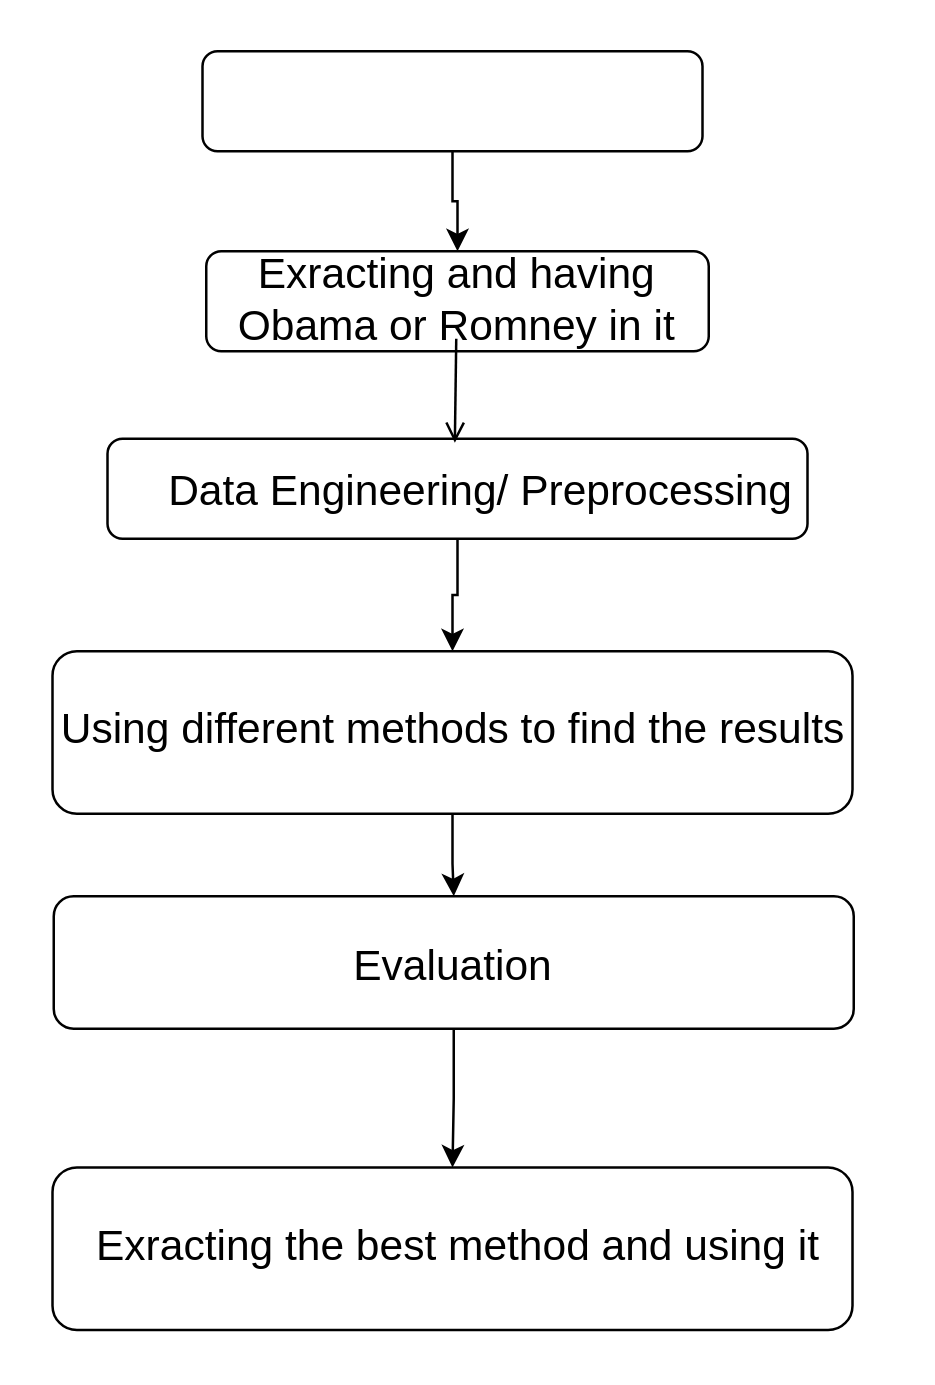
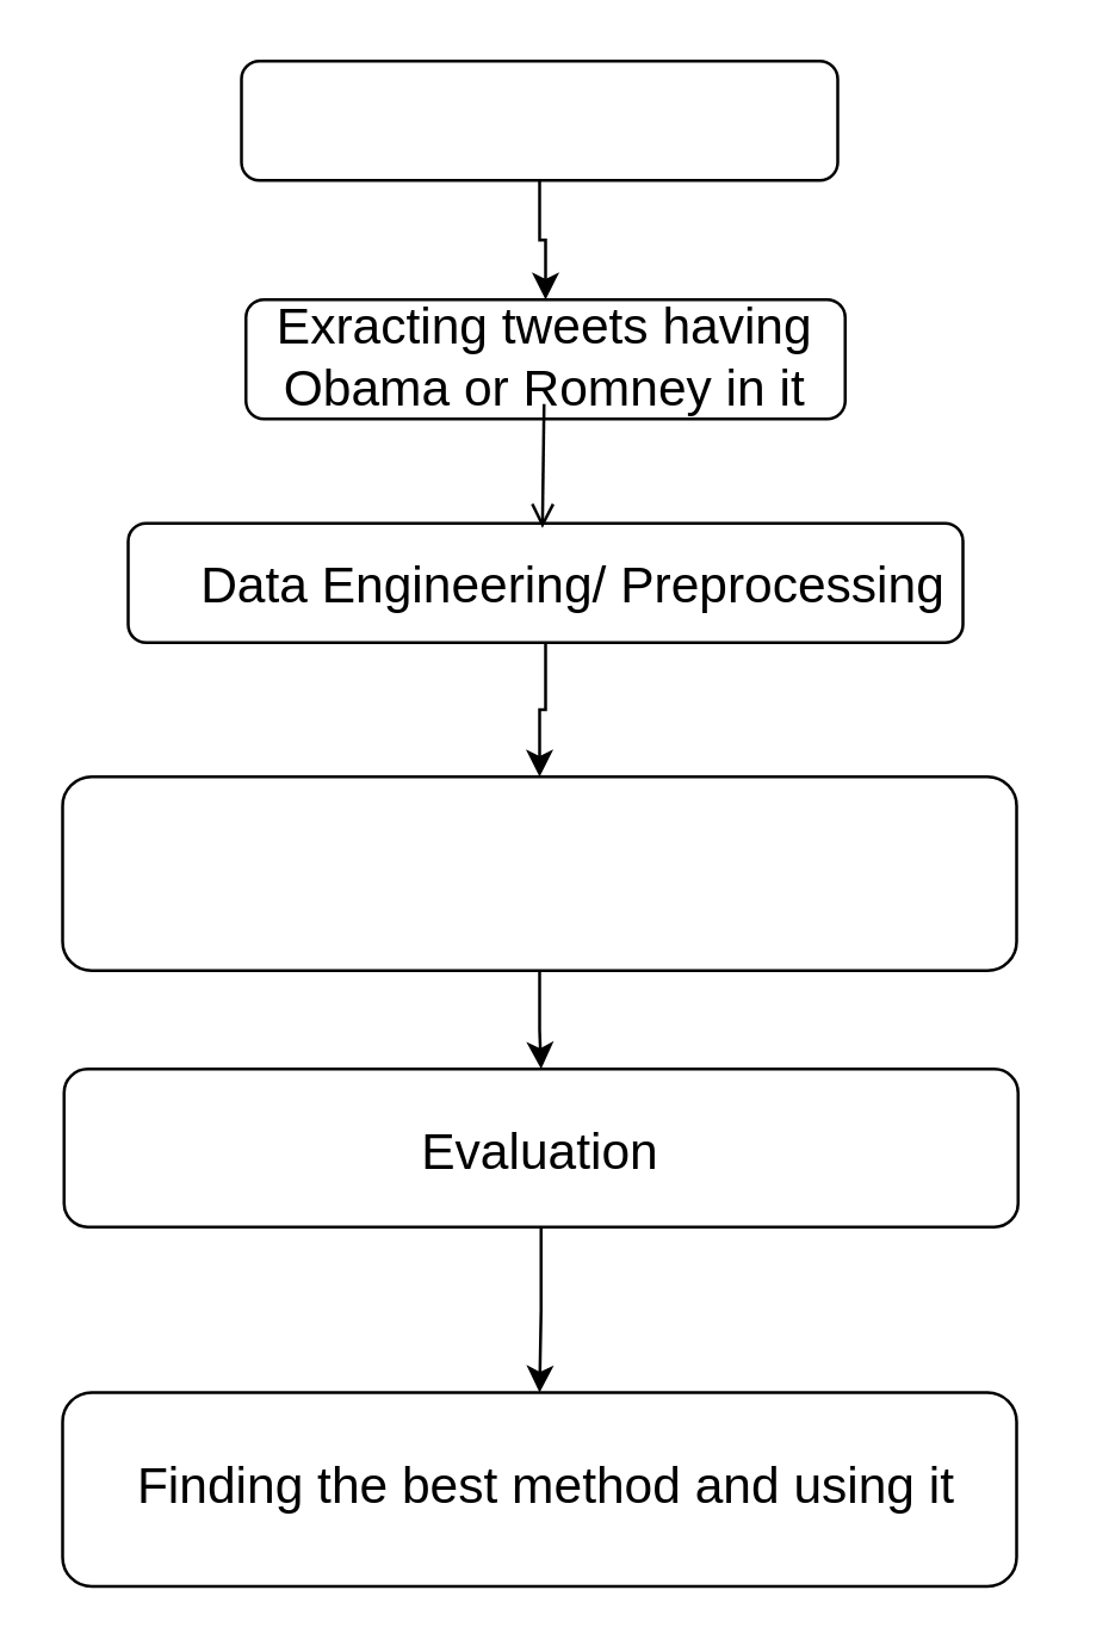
  <mxCell id="0" />
  <mxCell id="1" parent="0" />
  <mxCell id="2" value="" style="edgeStyle=orthogonalEdgeStyle;rounded=0;orthogonalLoop=1;jettySize=auto;html=1;fontSize=19;" edge="1" parent="1" source="3" target="4"><mxGeometry relative="1" as="geometry" /></mxCell>
  <mxCell id="3" value="" style="rounded=1;whiteSpace=wrap;html=1;" vertex="1" parent="1"><mxGeometry x="80.5" y="20" width="200" height="40" as="geometry" /></mxCell>
  <mxCell id="4" value="" style="rounded=1;whiteSpace=wrap;html=1;" vertex="1" parent="1"><mxGeometry x="82" y="100" width="201" height="40" as="geometry" /></mxCell>
- <mxCell id="5" value="Exracting and having Obama or Romney in it" style="text;html=1;strokeColor=none;fillColor=none;align=center;verticalAlign=middle;whiteSpace=wrap;rounded=0;fontSize=17;" vertex="1" parent="1"><mxGeometry x="89.5" y="105" width="185" height="30" as="geometry" /></mxCell>
+ <mxCell id="5" value="Exracting tweets having Obama or Romney in it" style="text;html=1;strokeColor=none;fillColor=none;align=center;verticalAlign=middle;whiteSpace=wrap;rounded=0;fontSize=17;" vertex="1" parent="1"><mxGeometry x="89.5" y="105" width="185" height="30" as="geometry" /></mxCell>
  <mxCell id="6" value="" style="edgeStyle=orthogonalEdgeStyle;rounded=0;orthogonalLoop=1;jettySize=auto;html=1;fontSize=19;" edge="1" parent="1" source="7" target="9"><mxGeometry relative="1" as="geometry" /></mxCell>
  <mxCell id="7" value="" style="rounded=1;whiteSpace=wrap;html=1;" vertex="1" parent="1"><mxGeometry x="42.5" y="175" width="280" height="40" as="geometry" /></mxCell>
  <mxCell id="8" value="" style="edgeStyle=orthogonalEdgeStyle;rounded=0;orthogonalLoop=1;jettySize=auto;html=1;fontSize=19;" edge="1" parent="1" source="9" target="11"><mxGeometry relative="1" as="geometry" /></mxCell>
  <mxCell id="9" value="" style="rounded=1;whiteSpace=wrap;html=1;" vertex="1" parent="1"><mxGeometry x="20.5" y="260" width="320" height="65" as="geometry" /></mxCell>
  <mxCell id="10" value="" style="edgeStyle=orthogonalEdgeStyle;rounded=0;orthogonalLoop=1;jettySize=auto;html=1;fontSize=19;" edge="1" parent="1" source="11" target="12"><mxGeometry relative="1" as="geometry" /></mxCell>
  <mxCell id="11" value="" style="rounded=1;whiteSpace=wrap;html=1;" vertex="1" parent="1"><mxGeometry x="21" y="358" width="320" height="53" as="geometry" /></mxCell>
  <mxCell id="12" value="" style="rounded=1;whiteSpace=wrap;html=1;" vertex="1" parent="1"><mxGeometry x="20.5" y="466.5" width="320" height="65" as="geometry" /></mxCell>
- <mxCell id="13" value="Using different methods to find the results&lt;br&gt;" style="text;html=1;strokeColor=none;fillColor=none;align=center;verticalAlign=top;whiteSpace=wrap;rounded=0;fontSize=17;" vertex="1" parent="1"><mxGeometry x="20.5" y="275" width="320" height="50" as="geometry" /></mxCell>
  <mxCell id="14" value="Evaluation&lt;br&gt;" style="text;html=1;strokeColor=none;fillColor=none;align=center;verticalAlign=top;whiteSpace=wrap;rounded=0;fontSize=17;" vertex="1" parent="1"><mxGeometry x="20.5" y="370" width="320" height="50" as="geometry" /></mxCell>
- <mxCell id="15" value="Exracting the best method and using it&lt;br&gt;" style="text;html=1;strokeColor=none;fillColor=none;align=center;verticalAlign=middle;whiteSpace=wrap;rounded=0;fontSize=17;" vertex="1" parent="1"><mxGeometry x="23" y="474" width="320" height="50" as="geometry" /></mxCell>
+ <mxCell id="15" value="Finding the best method and using it&lt;br&gt;" style="text;html=1;strokeColor=none;fillColor=none;align=center;verticalAlign=middle;whiteSpace=wrap;rounded=0;fontSize=17;" vertex="1" parent="1"><mxGeometry x="23" y="474" width="320" height="50" as="geometry" /></mxCell>
  <mxCell id="16" value="Data Engineering/ Preprocessing" style="text;html=1;strokeColor=none;fillColor=none;align=center;verticalAlign=top;whiteSpace=wrap;rounded=0;fontSize=17;" vertex="1" parent="1"><mxGeometry x="32" y="180" width="320" height="35" as="geometry" /></mxCell>
  <mxCell id="17" value="" style="endArrow=open;html=1;fontSize=19;exitX=0.5;exitY=1;exitDx=0;exitDy=0;entryX=0.467;entryY=-0.096;entryDx=0;entryDy=0;entryPerimeter=0;" edge="1" parent="1" source="5" target="16"><mxGeometry width="50" height="50" relative="1" as="geometry"><mxPoint x="-98" y="340" as="sourcePoint" /><mxPoint x="72" y="860" as="targetPoint" /></mxGeometry></mxCell>
